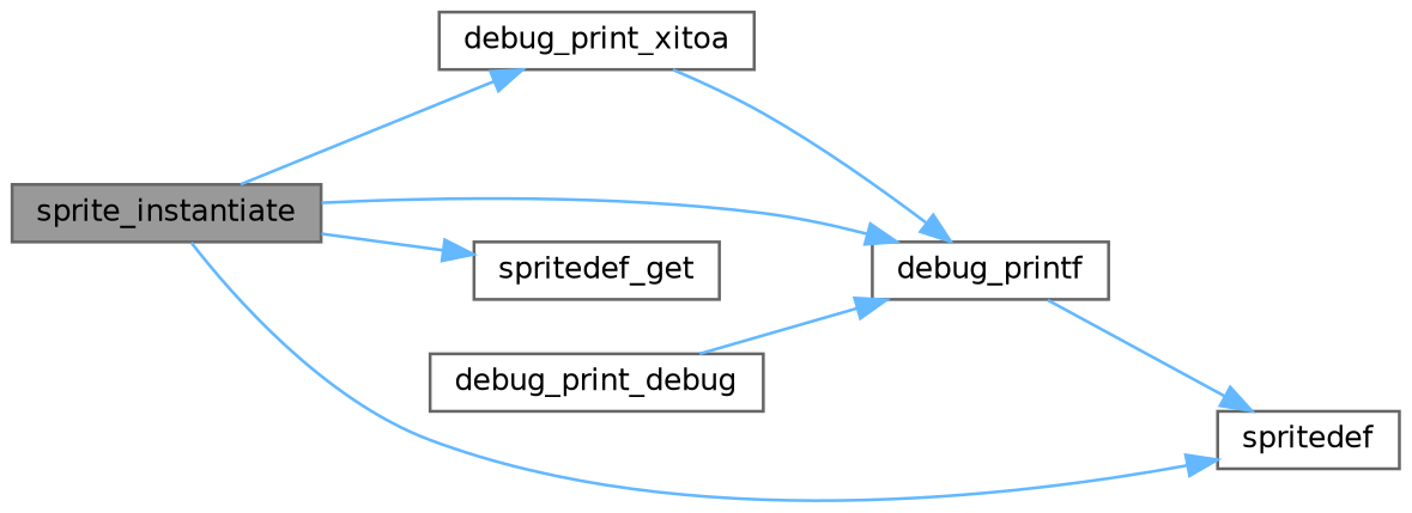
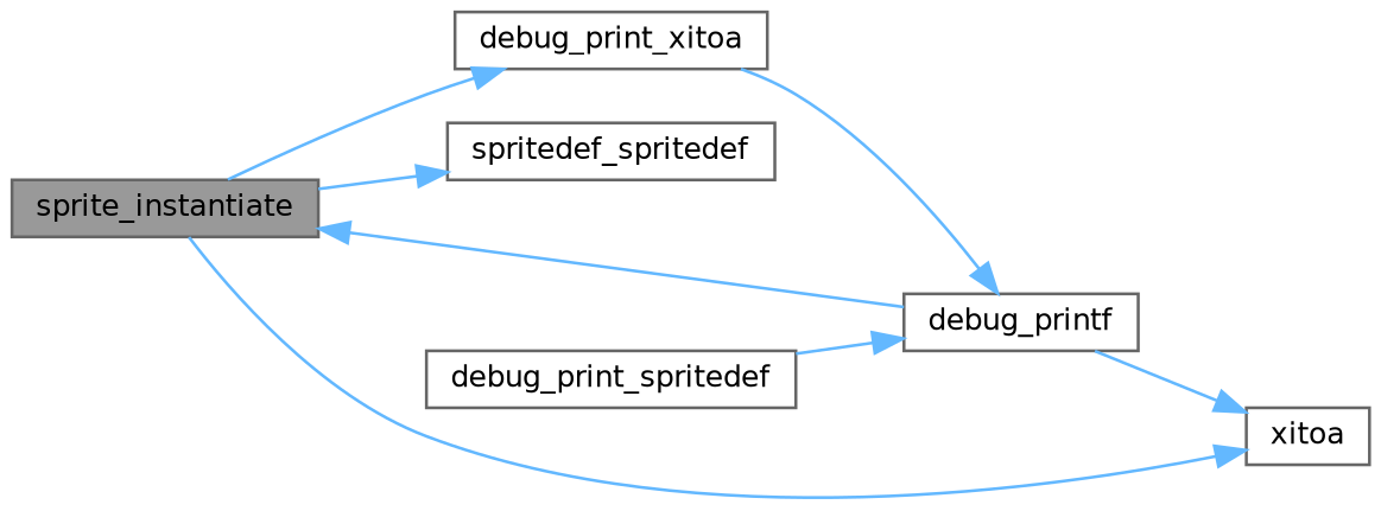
  digraph {
    rankdir=LR
    node [color=grey40 fillcolor=white fontname=Helvetica fontsize=10 shape=box style=filled]
    edge [color=steelblue1 fontname=Helvetica fontsize=10 labelfontname=Helvetica labelfontsize=10 style=solid]
    n1 [color=gray40 fillcolor=grey60 fontcolor=black height=0.2 label=sprite_instantiate width=0.4]
    n2 [height=0.2 label=debug_print_xitoa width=0.4]
    n3 [height=0.2 label=debug_printf width=0.4]
-   n4 [height=0.2 label=spritedef_get width=0.4]
-   n5 [height=0.2 label=spritedef width=0.4]
-   n6 [height=0.2 label=debug_print_debug width=0.4]
+   n4 [height=0.2 label=spritedef_spritedef width=0.4]
+   n5 [height=0.2 label=xitoa width=0.4]
+   n6 [height=0.2 label=debug_print_spritedef width=0.4]
    n1 -> n2
-   n1 -> n3
+   n3 -> n1
    n1 -> n4
    n1 -> n5
    n2 -> n3
    n3 -> n5
    n6 -> n3
  }
